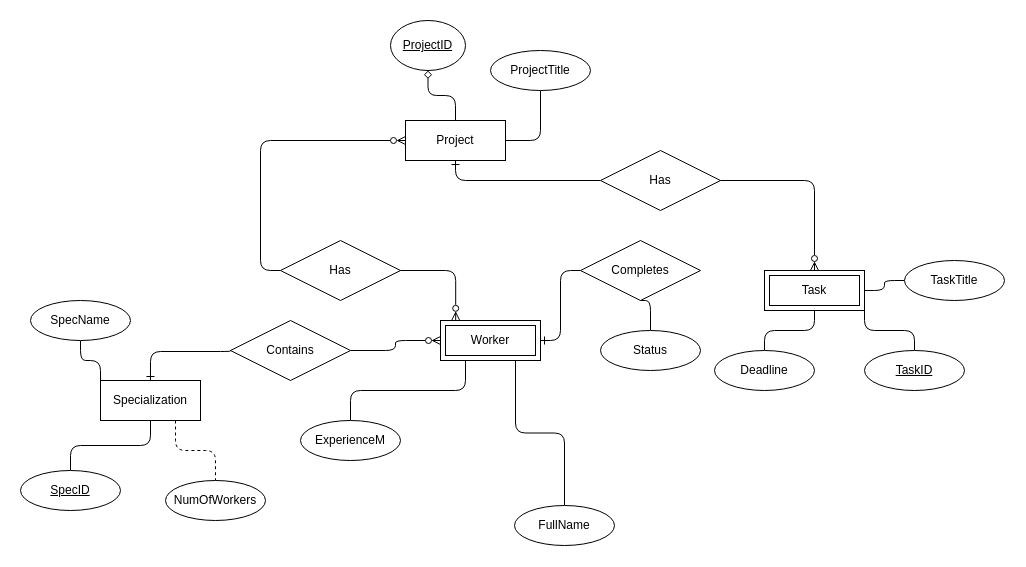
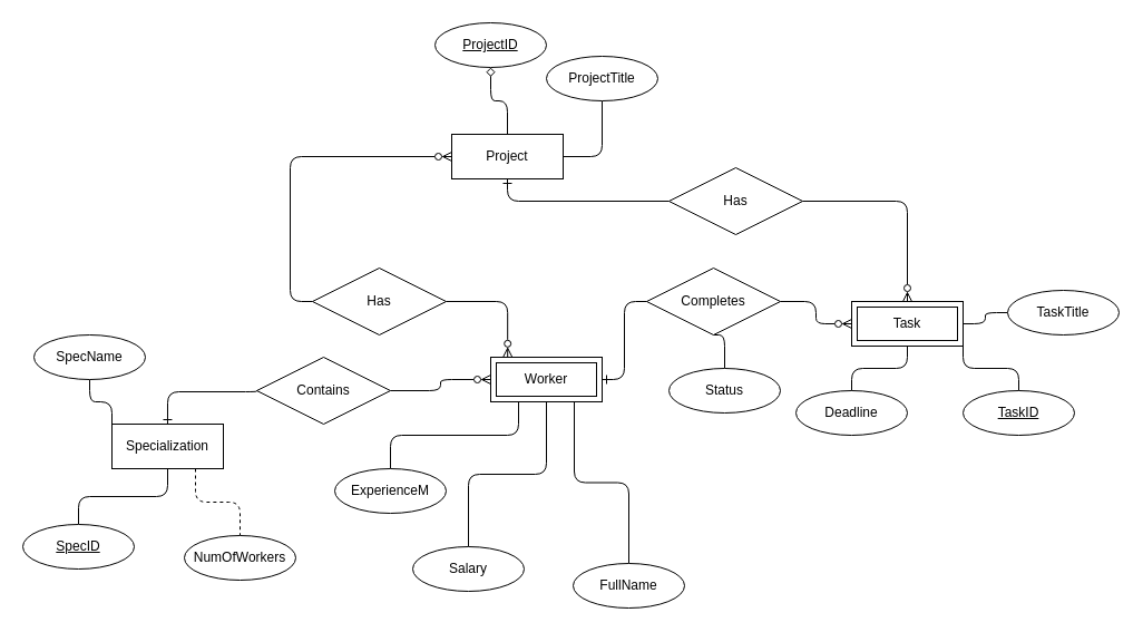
  <mxCell id="0" />
  <mxCell id="1" parent="0" />
  <mxCell id="2" style="edgeStyle=orthogonalEdgeStyle;rounded=1;orthogonalLoop=1;jettySize=auto;html=1;exitX=0.5;exitY=1;exitDx=0;exitDy=0;entryX=0;entryY=0.5;entryDx=0;entryDy=0;curved=0;endArrow=none;endFill=0;startArrow=ERone;startFill=0;" edge="1" parent="1" source="6" target="40"><mxGeometry relative="1" as="geometry"><mxPoint x="590" y="180" as="targetPoint" /></mxGeometry></mxCell>
  <mxCell id="3" style="edgeStyle=orthogonalEdgeStyle;rounded=1;orthogonalLoop=1;jettySize=auto;html=1;exitX=0.5;exitY=0;exitDx=0;exitDy=0;entryX=0.5;entryY=1;entryDx=0;entryDy=0;curved=0;endArrow=diamond;endFill=0;" edge="1" parent="1" source="6" target="34"><mxGeometry relative="1" as="geometry"><mxPoint x="160" y="10" as="targetPoint" /></mxGeometry></mxCell>
  <mxCell id="4" style="edgeStyle=orthogonalEdgeStyle;rounded=1;orthogonalLoop=1;jettySize=auto;html=1;exitX=1;exitY=0.5;exitDx=0;exitDy=0;entryX=0.5;entryY=1;entryDx=0;entryDy=0;curved=0;endArrow=none;endFill=0;" edge="1" parent="1" source="6" target="33"><mxGeometry relative="1" as="geometry" /></mxCell>
  <mxCell id="5" style="edgeStyle=orthogonalEdgeStyle;rounded=1;orthogonalLoop=1;jettySize=auto;html=1;exitX=0;exitY=0.5;exitDx=0;exitDy=0;entryX=0;entryY=0.5;entryDx=0;entryDy=0;curved=0;endArrow=none;endFill=0;startArrow=ERzeroToMany;startFill=0;" edge="1" parent="1" source="6" target="28"><mxGeometry relative="1" as="geometry" /></mxCell>
  <mxCell id="6" value="Project" style="whiteSpace=wrap;html=1;align=center;" vertex="1" parent="1"><mxGeometry x="405" y="120" width="100" height="40" as="geometry" /></mxCell>
  <mxCell id="7" style="edgeStyle=orthogonalEdgeStyle;rounded=1;orthogonalLoop=1;jettySize=auto;html=1;exitX=0;exitY=0;exitDx=0;exitDy=0;entryX=0.5;entryY=1;entryDx=0;entryDy=0;curved=0;endArrow=none;endFill=0;" edge="1" parent="1" source="10" target="16"><mxGeometry relative="1" as="geometry" /></mxCell>
  <mxCell id="8" style="edgeStyle=orthogonalEdgeStyle;rounded=1;orthogonalLoop=1;jettySize=auto;html=1;exitX=0.5;exitY=1;exitDx=0;exitDy=0;entryX=0.5;entryY=0;entryDx=0;entryDy=0;curved=0;startArrow=none;startFill=0;endArrow=none;endFill=0;" edge="1" parent="1" source="10" target="17"><mxGeometry relative="1" as="geometry" /></mxCell>
  <mxCell id="9" style="edgeStyle=orthogonalEdgeStyle;rounded=1;orthogonalLoop=1;jettySize=auto;html=1;exitX=0.75;exitY=1;exitDx=0;exitDy=0;entryX=0.5;entryY=0;entryDx=0;entryDy=0;curved=0;startArrow=none;startFill=0;endArrow=none;endFill=0;dashed=1;" edge="1" parent="1" source="10" target="38"><mxGeometry relative="1" as="geometry" /></mxCell>
  <mxCell id="10" value="Specialization" style="whiteSpace=wrap;html=1;align=center;" vertex="1" parent="1"><mxGeometry x="100" y="380" width="100" height="40" as="geometry" /></mxCell>
  <mxCell id="11" value="Worker" style="shape=ext;margin=3;double=1;whiteSpace=wrap;html=1;align=center;" vertex="1" parent="1"><mxGeometry x="440" y="320" width="100" height="40" as="geometry" /></mxCell>
  <mxCell id="12" style="edgeStyle=orthogonalEdgeStyle;rounded=1;orthogonalLoop=1;jettySize=auto;html=1;exitX=0.5;exitY=1;exitDx=0;exitDy=0;entryX=0.5;entryY=0;entryDx=0;entryDy=0;curved=0;endArrow=none;endFill=0;" edge="1" parent="1" source="15" target="36"><mxGeometry relative="1" as="geometry" /></mxCell>
  <mxCell id="13" style="edgeStyle=orthogonalEdgeStyle;rounded=1;orthogonalLoop=1;jettySize=auto;html=1;exitX=1;exitY=0.5;exitDx=0;exitDy=0;curved=0;endArrow=none;endFill=0;" edge="1" parent="1" source="15" target="35"><mxGeometry relative="1" as="geometry" /></mxCell>
  <mxCell id="14" style="edgeStyle=orthogonalEdgeStyle;rounded=1;orthogonalLoop=1;jettySize=auto;html=1;exitX=1;exitY=1;exitDx=0;exitDy=0;entryX=0.5;entryY=0;entryDx=0;entryDy=0;curved=0;endArrow=none;endFill=0;" edge="1" parent="1" source="15" target="37"><mxGeometry relative="1" as="geometry" /></mxCell>
  <mxCell id="15" value="Task" style="shape=ext;margin=3;double=1;whiteSpace=wrap;html=1;align=center;" vertex="1" parent="1"><mxGeometry x="764" y="270" width="100" height="40" as="geometry" /></mxCell>
  <mxCell id="16" value="SpecName" style="ellipse;whiteSpace=wrap;html=1;align=center;" vertex="1" parent="1"><mxGeometry x="30" y="300" width="100" height="40" as="geometry" /></mxCell>
  <mxCell id="17" value="SpecID" style="ellipse;whiteSpace=wrap;html=1;align=center;fontStyle=4;" vertex="1" parent="1"><mxGeometry x="20" y="470" width="100" height="40" as="geometry" /></mxCell>
  <mxCell id="18" style="edgeStyle=orthogonalEdgeStyle;rounded=1;orthogonalLoop=1;jettySize=auto;html=1;entryX=0.5;entryY=0;entryDx=0;entryDy=0;curved=0;endArrow=ERone;endFill=0;exitX=0;exitY=0.5;exitDx=0;exitDy=0;startArrow=none;startFill=0;" edge="1" parent="1"><mxGeometry relative="1" as="geometry"><mxPoint x="229.97" y="350" as="sourcePoint" /><mxPoint x="149.97" y="380" as="targetPoint" /><Array as="points"><mxPoint x="229.97" y="351" /><mxPoint x="149.97" y="351" /></Array></mxGeometry></mxCell>
  <mxCell id="19" style="edgeStyle=orthogonalEdgeStyle;rounded=1;orthogonalLoop=1;jettySize=auto;html=1;curved=0;endArrow=ERzeroToMany;endFill=0;exitX=1;exitY=0.5;exitDx=0;exitDy=0;" edge="1" parent="1" source="41" target="11"><mxGeometry relative="1" as="geometry"><mxPoint x="360" y="360" as="sourcePoint" /></mxGeometry></mxCell>
  <mxCell id="20" style="edgeStyle=orthogonalEdgeStyle;rounded=1;orthogonalLoop=1;jettySize=auto;html=1;exitX=0.5;exitY=0;exitDx=0;exitDy=0;entryX=0.75;entryY=1;entryDx=0;entryDy=0;curved=0;endArrow=none;endFill=0;" edge="1" parent="1" source="21" target="11"><mxGeometry relative="1" as="geometry" /></mxCell>
  <mxCell id="21" value="FullName" style="ellipse;whiteSpace=wrap;html=1;align=center;" vertex="1" parent="1"><mxGeometry x="514" y="505" width="100" height="40" as="geometry" /></mxCell>
+ <mxCell id="22" style="edgeStyle=orthogonalEdgeStyle;rounded=1;orthogonalLoop=1;jettySize=auto;html=1;exitX=0.5;exitY=0;exitDx=0;exitDy=0;entryX=0.5;entryY=1;entryDx=0;entryDy=0;endArrow=none;endFill=0;curved=0;" edge="1" parent="1" source="23" target="11"><mxGeometry relative="1" as="geometry" /></mxCell>
+ <mxCell id="23" value="Salary" style="ellipse;whiteSpace=wrap;html=1;align=center;" vertex="1" parent="1"><mxGeometry x="370" y="490" width="100" height="40" as="geometry" /></mxCell>
  <mxCell id="24" style="edgeStyle=orthogonalEdgeStyle;rounded=1;orthogonalLoop=1;jettySize=auto;html=1;exitX=0.5;exitY=0;exitDx=0;exitDy=0;entryX=0.25;entryY=1;entryDx=0;entryDy=0;endArrow=none;endFill=0;curved=0;" edge="1" parent="1" source="25" target="11"><mxGeometry relative="1" as="geometry" /></mxCell>
  <mxCell id="25" value="ExperienceM" style="ellipse;whiteSpace=wrap;html=1;align=center;" vertex="1" parent="1"><mxGeometry x="300" y="420" width="100" height="40" as="geometry" /></mxCell>
  <mxCell id="26" style="edgeStyle=orthogonalEdgeStyle;rounded=1;orthogonalLoop=1;jettySize=auto;html=1;exitX=1;exitY=0.5;exitDx=0;exitDy=0;entryX=0.5;entryY=0;entryDx=0;entryDy=0;curved=0;endArrow=ERzeroToMany;endFill=0;startArrow=none;startFill=0;" edge="1" parent="1" source="40" target="15"><mxGeometry relative="1" as="geometry"><mxPoint x="700" y="180" as="sourcePoint" /></mxGeometry></mxCell>
  <mxCell id="27" style="edgeStyle=orthogonalEdgeStyle;rounded=1;orthogonalLoop=1;jettySize=auto;html=1;exitX=1;exitY=0.5;exitDx=0;exitDy=0;curved=0;endArrow=ERzeroToMany;endFill=0;entryX=0.152;entryY=-0.004;entryDx=0;entryDy=0;entryPerimeter=0;" edge="1" parent="1" source="28" target="11"><mxGeometry relative="1" as="geometry"><mxPoint x="450" y="310" as="targetPoint" /></mxGeometry></mxCell>
  <mxCell id="28" value="Has" style="shape=rhombus;perimeter=rhombusPerimeter;whiteSpace=wrap;html=1;align=center;" vertex="1" parent="1"><mxGeometry x="280" y="240" width="120" height="60" as="geometry" /></mxCell>
  <mxCell id="29" style="edgeStyle=orthogonalEdgeStyle;rounded=1;orthogonalLoop=1;jettySize=auto;html=1;exitX=0;exitY=0.5;exitDx=0;exitDy=0;entryX=1;entryY=0.5;entryDx=0;entryDy=0;endArrow=ERone;endFill=0;curved=0;startArrow=none;startFill=0;" edge="1" parent="1" source="32" target="11"><mxGeometry relative="1" as="geometry" /></mxCell>
+ <mxCell id="30" style="edgeStyle=orthogonalEdgeStyle;rounded=1;orthogonalLoop=1;jettySize=auto;html=1;exitX=1;exitY=0.5;exitDx=0;exitDy=0;entryX=0;entryY=0.5;entryDx=0;entryDy=0;endArrow=ERzeroToMany;endFill=0;curved=0;" edge="1" parent="1" source="32" target="15"><mxGeometry relative="1" as="geometry" /></mxCell>
  <mxCell id="31" style="edgeStyle=orthogonalEdgeStyle;rounded=1;orthogonalLoop=1;jettySize=auto;html=1;exitX=0.5;exitY=1;exitDx=0;exitDy=0;entryX=0.5;entryY=0;entryDx=0;entryDy=0;endArrow=none;endFill=0;curved=0;" edge="1" parent="1" source="32" target="39"><mxGeometry relative="1" as="geometry" /></mxCell>
  <mxCell id="32" value="Completes" style="shape=rhombus;perimeter=rhombusPerimeter;whiteSpace=wrap;html=1;align=center;" vertex="1" parent="1"><mxGeometry x="580" y="240" width="120" height="60" as="geometry" /></mxCell>
  <mxCell id="33" value="ProjectTitle" style="ellipse;whiteSpace=wrap;html=1;align=center;" vertex="1" parent="1"><mxGeometry x="490" y="50" width="100" height="40" as="geometry" /></mxCell>
- <mxCell id="34" value="ProjectID" style="ellipse;whiteSpace=wrap;html=1;align=center;fontStyle=4;" vertex="1" parent="1"><mxGeometry x="390" y="20" width="75" height="50" as="geometry" /></mxCell>
+ <mxCell id="34" value="ProjectID" style="ellipse;whiteSpace=wrap;html=1;align=center;fontStyle=4;" vertex="1" parent="1"><mxGeometry x="390" y="20" width="100" height="40" as="geometry" /></mxCell>
  <mxCell id="35" value="TaskTitle" style="ellipse;whiteSpace=wrap;html=1;align=center;" vertex="1" parent="1"><mxGeometry x="904" y="260" width="100" height="40" as="geometry" /></mxCell>
  <mxCell id="36" value="Deadline" style="ellipse;whiteSpace=wrap;html=1;align=center;" vertex="1" parent="1"><mxGeometry x="714" y="350" width="100" height="40" as="geometry" /></mxCell>
  <mxCell id="37" value="TaskID" style="ellipse;whiteSpace=wrap;html=1;align=center;fontStyle=4;" vertex="1" parent="1"><mxGeometry x="864" y="350" width="100" height="40" as="geometry" /></mxCell>
  <mxCell id="38" value="NumOfWorkers" style="ellipse;whiteSpace=wrap;html=1;align=center;" vertex="1" parent="1"><mxGeometry x="165" y="480" width="100" height="40" as="geometry" /></mxCell>
  <mxCell id="39" value="Status" style="ellipse;whiteSpace=wrap;html=1;align=center;" vertex="1" parent="1"><mxGeometry x="600" y="330" width="100" height="40" as="geometry" /></mxCell>
  <mxCell id="40" value="Has" style="shape=rhombus;perimeter=rhombusPerimeter;whiteSpace=wrap;html=1;align=center;" vertex="1" parent="1"><mxGeometry x="600" y="150" width="120" height="60" as="geometry" /></mxCell>
  <mxCell id="41" value="Contains" style="shape=rhombus;perimeter=rhombusPerimeter;whiteSpace=wrap;html=1;align=center;" vertex="1" parent="1"><mxGeometry x="230" y="320" width="120" height="60" as="geometry" /></mxCell>
